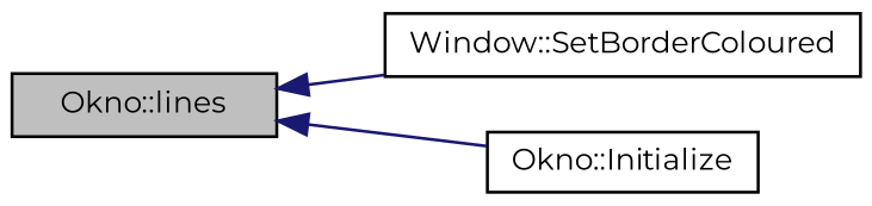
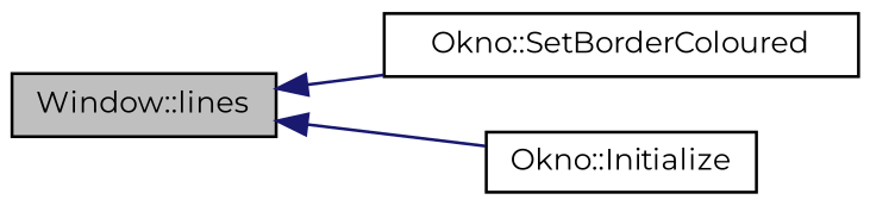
  digraph {
    fontname=Montserrat
    rankdir=LR
    node [color=black fillcolor=white fontname=Montserrat fontsize=10 shape=record style=filled]
    edge [color=midnightblue dir=back fontname=Montserrat fontsize=10 labelfontname=Helvetica labelfontsize=10 style=solid]
-   n1 [fillcolor=grey75 fontcolor=black height=0.2 label="Okno::lines" width=0.4]
-   n2 [height=0.2 label="Window::SetBorderColoured" width=0.4]
+   n1 [fillcolor=grey75 fontcolor=black height=0.2 label="Window::lines" width=0.4]
+   n2 [height=0.2 label="Okno::SetBorderColoured" width=0.4]
    n3 [height=0.2 label="Okno::Initialize" width=0.4]
    n1 -> n2
    n1 -> n3
  }
